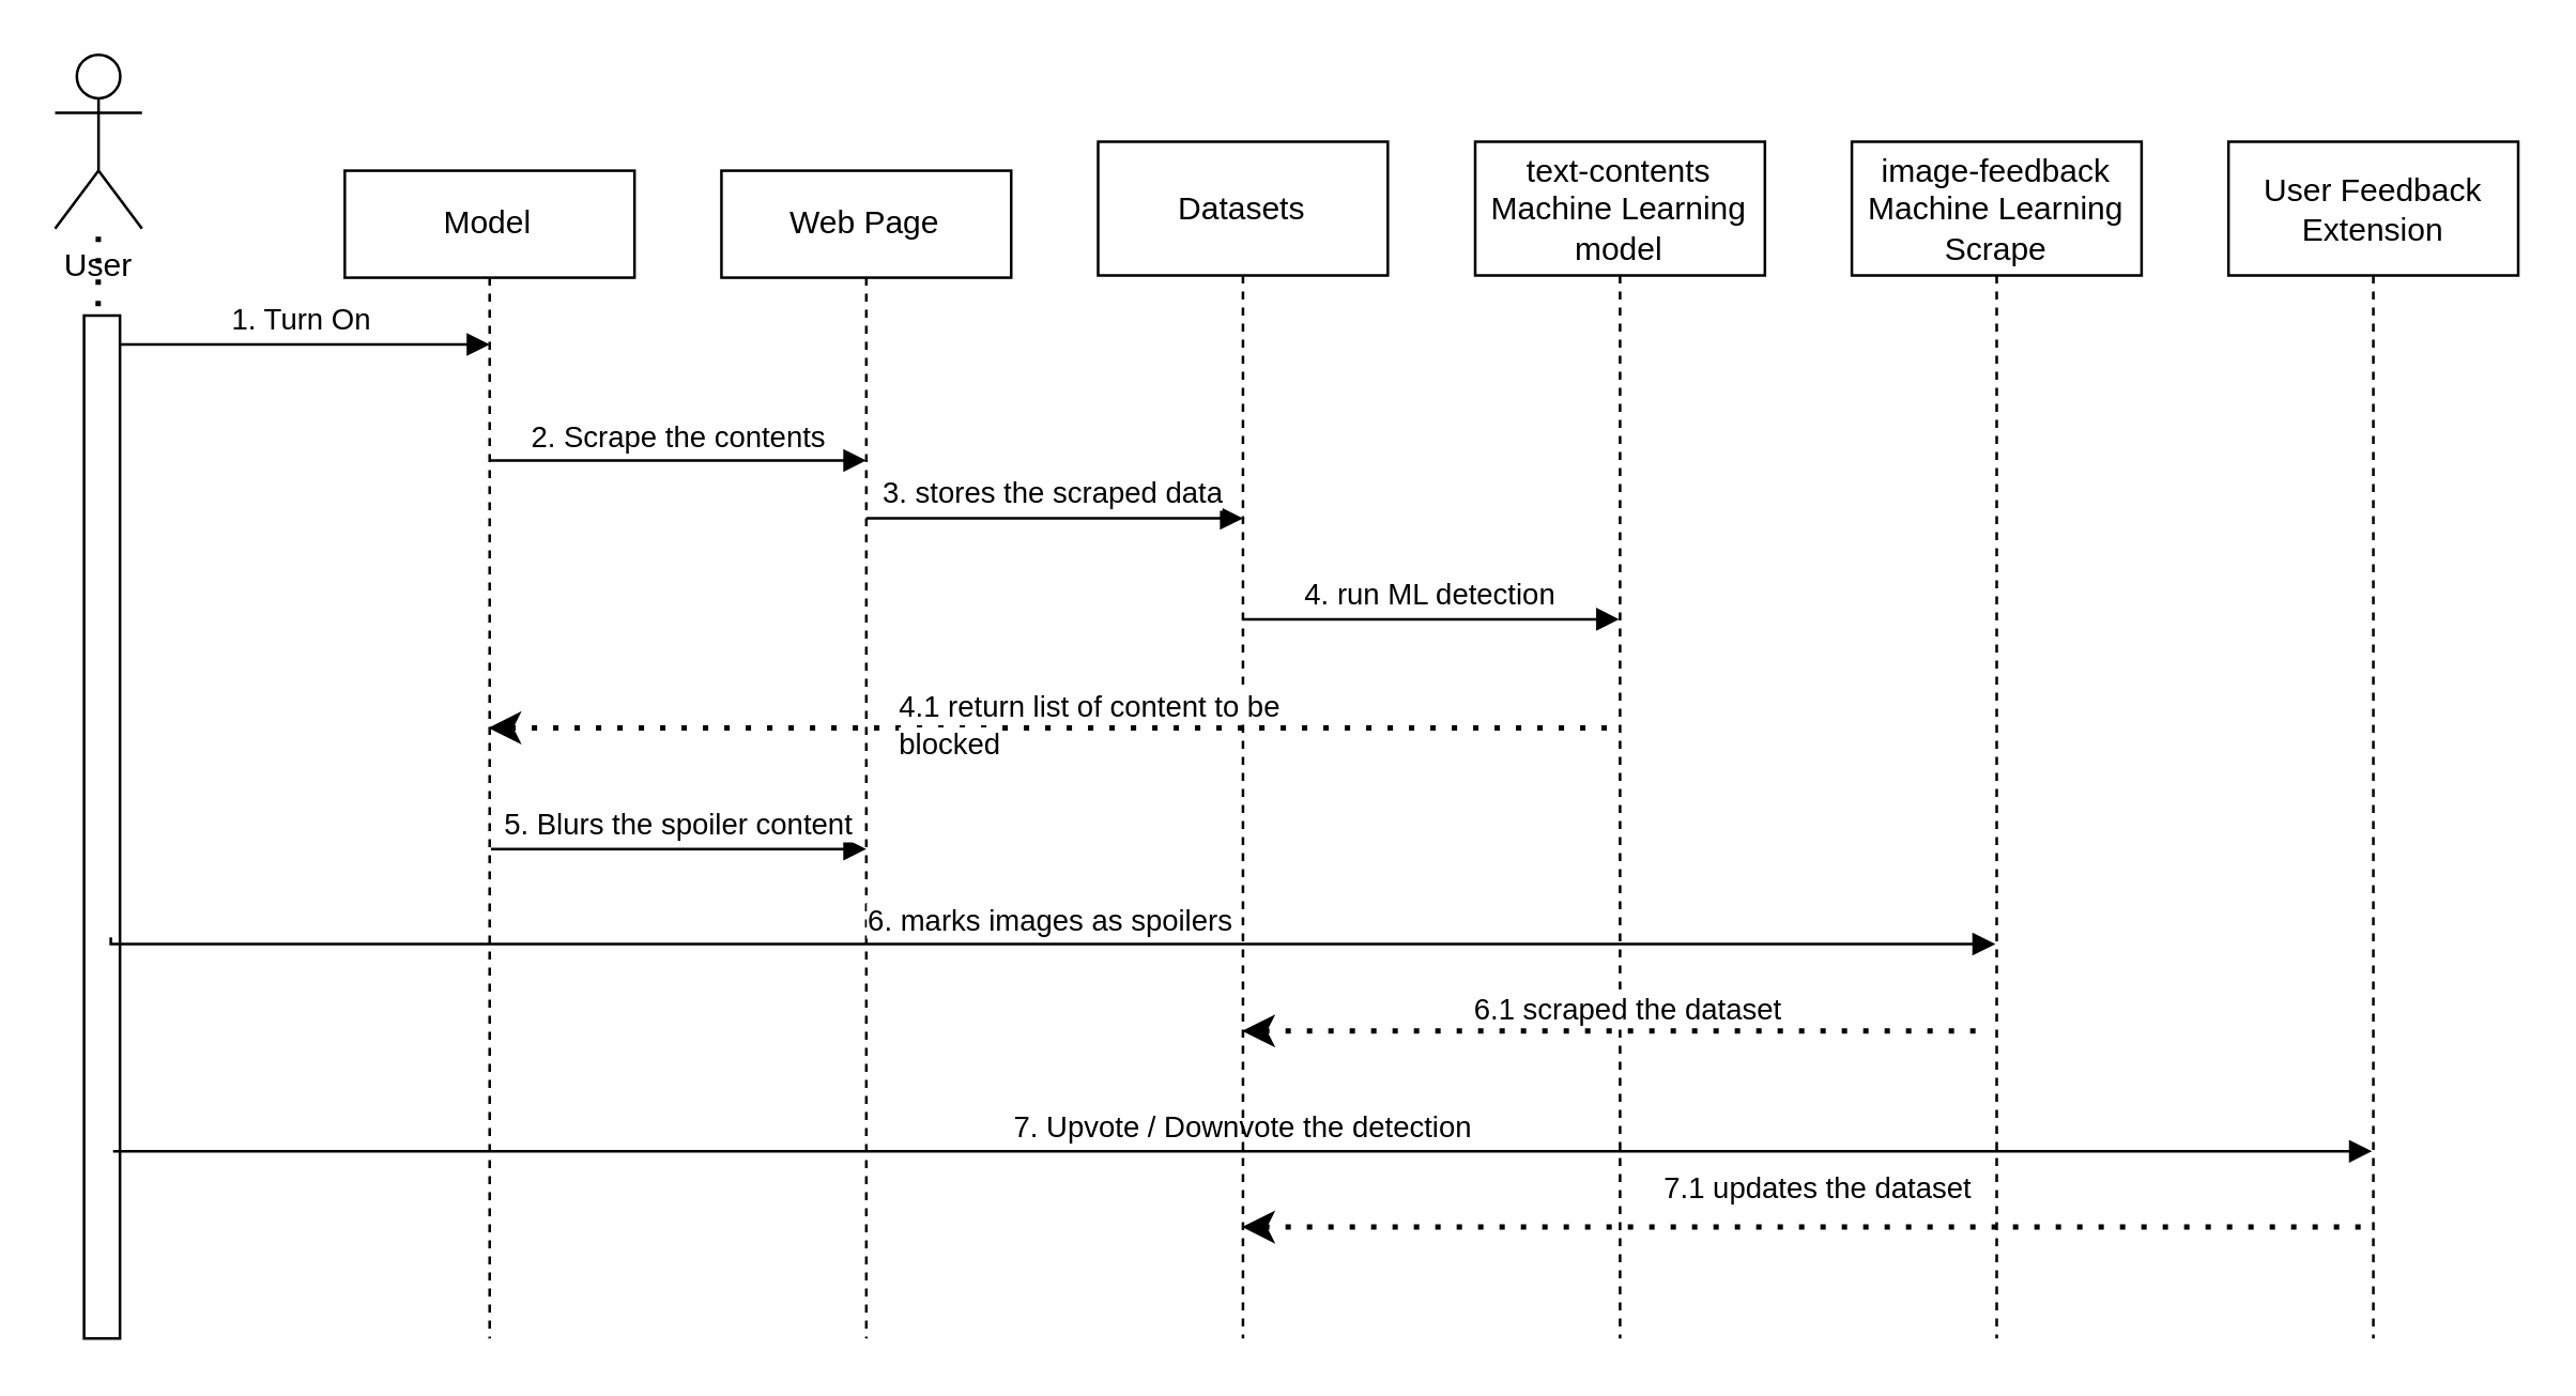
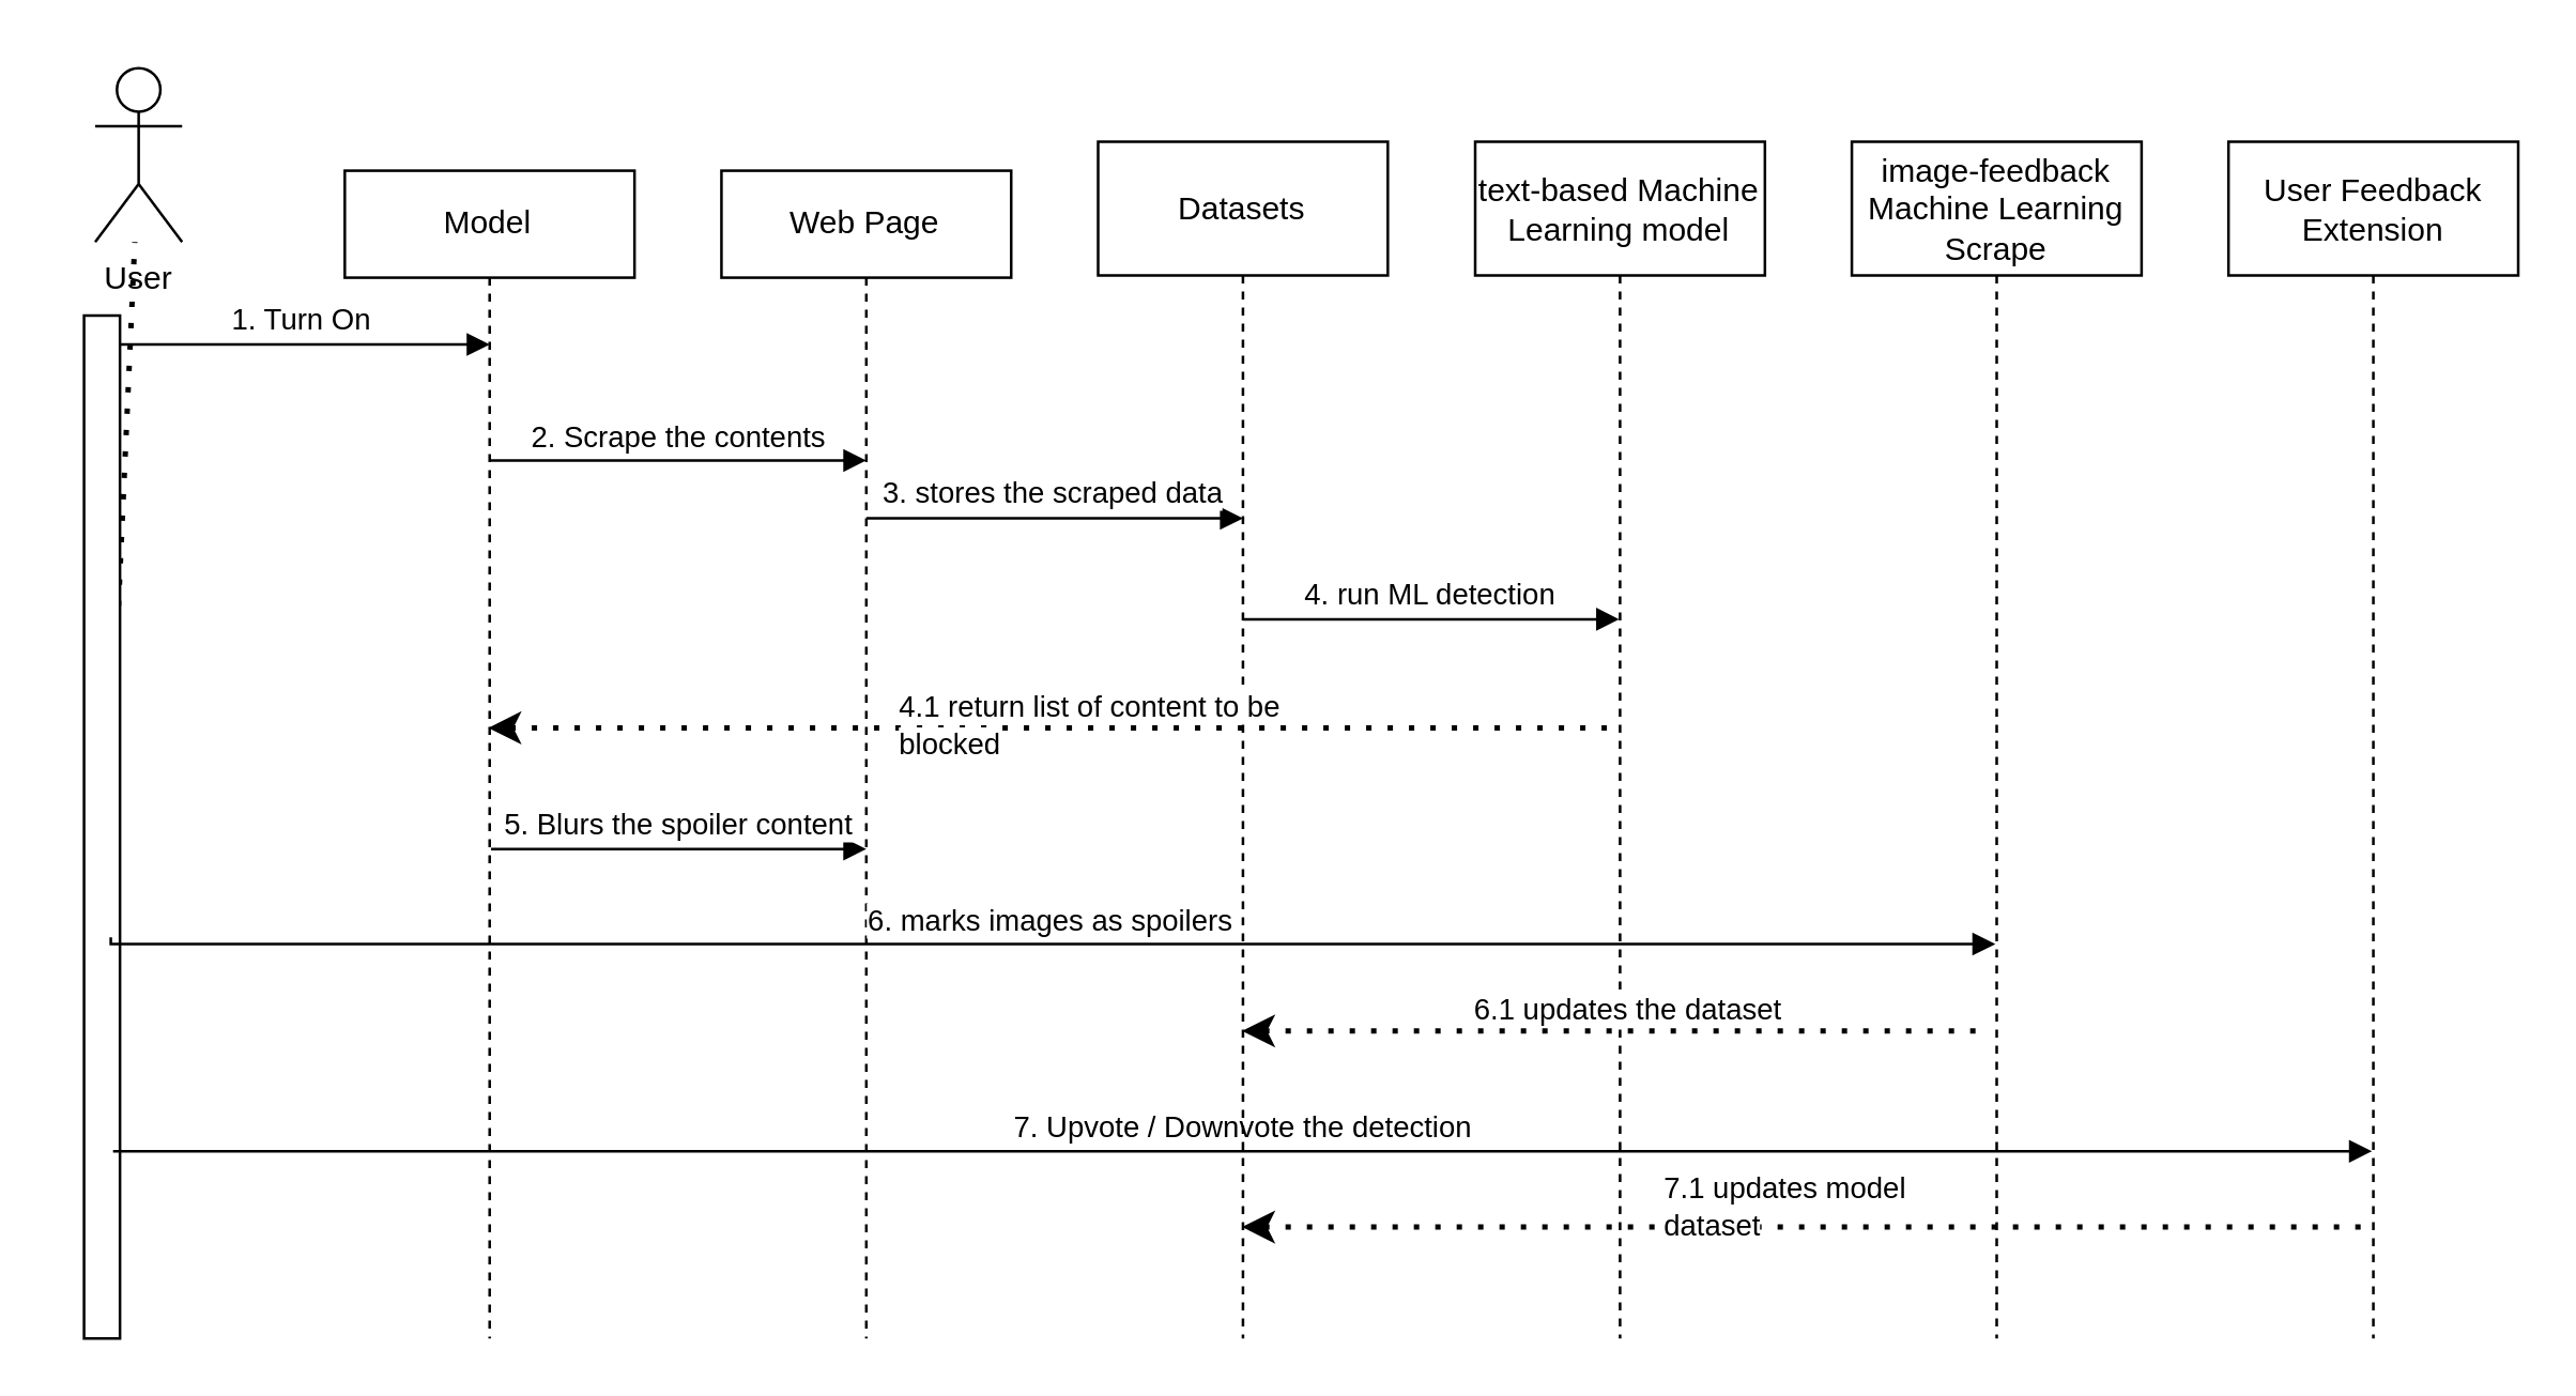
  <mxCell id="0" />
  <mxCell id="1" parent="0" />
  <mxCell id="2" value="" style="group" vertex="1" connectable="0" parent="1"><mxGeometry x="20" y="20" width="921" height="480" as="geometry" /></mxCell>
  <mxCell id="3" value="" style="endArrow=none;dashed=1;html=1;dashPattern=1 3;strokeWidth=2;rounded=0;" edge="1" parent="2" target="5"><mxGeometry width="50" height="50" relative="1" as="geometry"><mxPoint x="15.481" y="390" as="sourcePoint" /><mxPoint x="15.481" y="108.333" as="targetPoint" /></mxGeometry></mxCell>
  <mxCell id="4" value="1. Turn On" style="html=1;verticalAlign=bottom;endArrow=block;edgeStyle=elbowEdgeStyle;elbow=vertical;curved=0;rounded=0;" parent="2" edge="1"><mxGeometry relative="1" as="geometry"><mxPoint x="21.667" y="108.333" as="sourcePoint" /><Array as="points"><mxPoint x="54.167" y="108.333" /></Array><mxPoint x="162.5" y="108.333" as="targetPoint" /></mxGeometry></mxCell>
- <mxCell id="5" value="User" style="shape=umlActor;verticalLabelPosition=bottom;verticalAlign=top;html=1;outlineConnect=0;" vertex="1" parent="2"><mxGeometry width="32.5" height="65" as="geometry" /></mxCell>
+ <mxCell id="5" value="User" style="shape=umlActor;verticalLabelPosition=bottom;verticalAlign=top;html=1;outlineConnect=0;" vertex="1" parent="2"><mxGeometry x="15" y="5" width="32.5" height="65" as="geometry" /></mxCell>
  <mxCell id="6" value="Model" style="shape=umlLifeline;perimeter=lifelinePerimeter;whiteSpace=wrap;html=1;container=0;dropTarget=0;collapsible=0;recursiveResize=0;outlineConnect=0;portConstraint=eastwest;newEdgeStyle={&quot;edgeStyle&quot;:&quot;elbowEdgeStyle&quot;,&quot;elbow&quot;:&quot;vertical&quot;,&quot;curved&quot;:0,&quot;rounded&quot;:0};" vertex="1" parent="2"><mxGeometry x="108.33" y="43.33" width="108.33" height="436.67" as="geometry" /></mxCell>
  <mxCell id="7" value="" style="html=1;points=[];perimeter=orthogonalPerimeter;outlineConnect=0;targetShapes=umlLifeline;portConstraint=eastwest;newEdgeStyle={&quot;edgeStyle&quot;:&quot;elbowEdgeStyle&quot;,&quot;elbow&quot;:&quot;vertical&quot;,&quot;curved&quot;:0,&quot;rounded&quot;:0};container=0;" vertex="1" parent="2"><mxGeometry x="10.83" y="97.5" width="13.43" height="382.5" as="geometry" /></mxCell>
  <mxCell id="8" value="Web Page" style="shape=umlLifeline;perimeter=lifelinePerimeter;whiteSpace=wrap;html=1;container=0;dropTarget=0;collapsible=0;recursiveResize=0;outlineConnect=0;portConstraint=eastwest;newEdgeStyle={&quot;edgeStyle&quot;:&quot;elbowEdgeStyle&quot;,&quot;elbow&quot;:&quot;vertical&quot;,&quot;curved&quot;:0,&quot;rounded&quot;:0};" vertex="1" parent="2"><mxGeometry x="249.17" y="43.33" width="108.33" height="436.67" as="geometry" /></mxCell>
- <mxCell id="9" value="text-contents Machine Learning model" style="shape=umlLifeline;perimeter=lifelinePerimeter;whiteSpace=wrap;html=1;container=0;dropTarget=0;collapsible=0;recursiveResize=0;outlineConnect=0;portConstraint=eastwest;newEdgeStyle={&quot;edgeStyle&quot;:&quot;elbowEdgeStyle&quot;,&quot;elbow&quot;:&quot;vertical&quot;,&quot;curved&quot;:0,&quot;rounded&quot;:0};size=50;" vertex="1" parent="2"><mxGeometry x="531" y="32.5" width="108.33" height="447.5" as="geometry" /></mxCell>
+ <mxCell id="9" value="text-based Machine Learning model" style="shape=umlLifeline;perimeter=lifelinePerimeter;whiteSpace=wrap;html=1;container=0;dropTarget=0;collapsible=0;recursiveResize=0;outlineConnect=0;portConstraint=eastwest;newEdgeStyle={&quot;edgeStyle&quot;:&quot;elbowEdgeStyle&quot;,&quot;elbow&quot;:&quot;vertical&quot;,&quot;curved&quot;:0,&quot;rounded&quot;:0};size=50;" vertex="1" parent="2"><mxGeometry x="531" y="32.5" width="108.33" height="447.5" as="geometry" /></mxCell>
  <mxCell id="10" value="image-feedback Machine Learning Scrape" style="shape=umlLifeline;perimeter=lifelinePerimeter;whiteSpace=wrap;html=1;container=0;dropTarget=0;collapsible=0;recursiveResize=0;outlineConnect=0;portConstraint=eastwest;newEdgeStyle={&quot;edgeStyle&quot;:&quot;elbowEdgeStyle&quot;,&quot;elbow&quot;:&quot;vertical&quot;,&quot;curved&quot;:0,&quot;rounded&quot;:0};size=50;" vertex="1" parent="2"><mxGeometry x="671.83" y="32.5" width="108.33" height="447.5" as="geometry" /></mxCell>
  <mxCell id="11" value="User Feedback Extension" style="shape=umlLifeline;perimeter=lifelinePerimeter;whiteSpace=wrap;html=1;container=0;dropTarget=0;collapsible=0;recursiveResize=0;outlineConnect=0;portConstraint=eastwest;newEdgeStyle={&quot;edgeStyle&quot;:&quot;elbowEdgeStyle&quot;,&quot;elbow&quot;:&quot;vertical&quot;,&quot;curved&quot;:0,&quot;rounded&quot;:0};size=50;" vertex="1" parent="2"><mxGeometry x="812.67" y="32.5" width="108.33" height="447.5" as="geometry" /></mxCell>
  <mxCell id="12" value="6. marks images as spoilers" style="html=1;verticalAlign=bottom;endArrow=block;edgeStyle=elbowEdgeStyle;elbow=vertical;curved=0;rounded=0;exitX=0.846;exitY=0.658;exitDx=0;exitDy=0;exitPerimeter=0;" edge="1" parent="2"><mxGeometry relative="1" as="geometry"><mxPoint x="20.828" y="330.005" as="sourcePoint" /><Array as="points"><mxPoint x="477.497" y="332.54" /></Array><mxPoint x="725.5" y="332.54" as="targetPoint" /></mxGeometry></mxCell>
  <mxCell id="13" value="7. Upvote / Downvote the detection" style="html=1;verticalAlign=bottom;endArrow=block;edgeStyle=elbowEdgeStyle;elbow=vertical;curved=0;rounded=0;" edge="1" parent="2"><mxGeometry relative="1" as="geometry"><mxPoint x="21.667" y="410" as="sourcePoint" /><Array as="points"><mxPoint x="617.5" y="410" /></Array><mxPoint x="866.333" y="410" as="targetPoint" /></mxGeometry></mxCell>
  <mxCell id="14" value="2. Scrape the contents" style="html=1;verticalAlign=bottom;endArrow=block;edgeStyle=elbowEdgeStyle;elbow=vertical;curved=0;rounded=0;" edge="1" parent="2"><mxGeometry relative="1" as="geometry"><mxPoint x="162.5" y="151.667" as="sourcePoint" /><Array as="points"><mxPoint x="195" y="151.667" /></Array><mxPoint x="303.333" y="151.667" as="targetPoint" /></mxGeometry></mxCell>
  <mxCell id="15" value="3. stores the scraped data" style="html=1;verticalAlign=bottom;endArrow=block;edgeStyle=elbowEdgeStyle;elbow=vertical;curved=0;rounded=0;" edge="1" parent="2"><mxGeometry relative="1" as="geometry"><mxPoint x="303.333" y="173.333" as="sourcePoint" /><Array as="points"><mxPoint x="335.833" y="173.333" /></Array><mxPoint x="444.167" y="173.333" as="targetPoint" /></mxGeometry></mxCell>
  <mxCell id="16" value="5. Blurs the spoiler content" style="html=1;verticalAlign=bottom;endArrow=block;edgeStyle=elbowEdgeStyle;elbow=vertical;curved=0;rounded=0;" edge="1" parent="2"><mxGeometry relative="1" as="geometry"><mxPoint x="163" y="297" as="sourcePoint" /><Array as="points"><mxPoint x="195" y="296.997" /></Array><mxPoint x="303.333" y="296.997" as="targetPoint" /></mxGeometry></mxCell>
  <mxCell id="17" value="Datasets" style="shape=umlLifeline;perimeter=lifelinePerimeter;whiteSpace=wrap;html=1;container=0;dropTarget=0;collapsible=0;recursiveResize=0;outlineConnect=0;portConstraint=eastwest;newEdgeStyle={&quot;edgeStyle&quot;:&quot;elbowEdgeStyle&quot;,&quot;elbow&quot;:&quot;vertical&quot;,&quot;curved&quot;:0,&quot;rounded&quot;:0};size=50;" vertex="1" parent="2"><mxGeometry x="390" y="32.5" width="108.33" height="447.5" as="geometry" /></mxCell>
  <mxCell id="18" value="4. run ML detection" style="html=1;verticalAlign=bottom;endArrow=block;edgeStyle=elbowEdgeStyle;elbow=vertical;curved=0;rounded=0;" edge="1" parent="2"><mxGeometry relative="1" as="geometry"><mxPoint x="444.003" y="211.053" as="sourcePoint" /><Array as="points"><mxPoint x="476.503" y="211.053" /></Array><mxPoint x="584.837" y="211.053" as="targetPoint" /></mxGeometry></mxCell>
  <mxCell id="19" value="" style="group" vertex="1" connectable="0" parent="2"><mxGeometry x="212.67" y="230" width="373.33" height="43.33" as="geometry" /></mxCell>
  <mxCell id="20" value="" style="endArrow=none;dashed=1;html=1;dashPattern=1 3;strokeWidth=2;rounded=0;startArrow=classic;startFill=1;" edge="1" parent="19" source="6"><mxGeometry width="50" height="50" relative="1" as="geometry"><mxPoint x="142.221" y="21.665" as="sourcePoint" /><mxPoint x="373.33" y="21.665" as="targetPoint" /></mxGeometry></mxCell>
  <mxCell id="21" value="&lt;span style=&quot;color: rgb(0, 0, 0); font-family: Helvetica; font-size: 11px; font-style: normal; font-variant-ligatures: normal; font-variant-caps: normal; font-weight: 400; letter-spacing: normal; orphans: 2; text-align: center; text-indent: 0px; text-transform: none; widows: 2; word-spacing: 0px; -webkit-text-stroke-width: 0px; background-color: rgb(255, 255, 255); text-decoration-thickness: initial; text-decoration-style: initial; text-decoration-color: initial; float: none; display: inline !important;&quot;&gt;4.1 return list of content to be blocked&lt;/span&gt;" style="text;whiteSpace=wrap;html=1;" vertex="1" parent="19"><mxGeometry x="101.66" width="170" height="43.33" as="geometry" /></mxCell>
- <mxCell id="22" value="&lt;span style=&quot;color: rgb(0, 0, 0); font-family: Helvetica; font-size: 11px; font-style: normal; font-variant-ligatures: normal; font-variant-caps: normal; font-weight: 400; letter-spacing: normal; orphans: 2; text-align: center; text-indent: 0px; text-transform: none; widows: 2; word-spacing: 0px; -webkit-text-stroke-width: 0px; background-color: rgb(255, 255, 255); text-decoration-thickness: initial; text-decoration-style: initial; text-decoration-color: initial; float: none; display: inline !important;&quot;&gt;6.1 scraped the dataset&lt;/span&gt;" style="text;whiteSpace=wrap;html=1;" vertex="1" parent="2"><mxGeometry x="529.33" y="343.33" width="120.67" height="43.33" as="geometry" /></mxCell>
+ <mxCell id="22" value="&lt;span style=&quot;color: rgb(0, 0, 0); font-family: Helvetica; font-size: 11px; font-style: normal; font-variant-ligatures: normal; font-variant-caps: normal; font-weight: 400; letter-spacing: normal; orphans: 2; text-align: center; text-indent: 0px; text-transform: none; widows: 2; word-spacing: 0px; -webkit-text-stroke-width: 0px; background-color: rgb(255, 255, 255); text-decoration-thickness: initial; text-decoration-style: initial; text-decoration-color: initial; float: none; display: inline !important;&quot;&gt;6.1 updates the dataset&lt;/span&gt;" style="text;whiteSpace=wrap;html=1;" vertex="1" parent="2"><mxGeometry x="529.33" y="343.33" width="120.67" height="43.33" as="geometry" /></mxCell>
  <mxCell id="23" value="" style="endArrow=none;dashed=1;html=1;dashPattern=1 3;strokeWidth=2;rounded=0;startArrow=classic;startFill=1;" edge="1" parent="2"><mxGeometry width="50" height="50" relative="1" as="geometry"><mxPoint x="443.832" y="364.995" as="sourcePoint" /><mxPoint x="723.69" y="364.995" as="targetPoint" /></mxGeometry></mxCell>
  <mxCell id="24" value="" style="endArrow=none;dashed=1;html=1;dashPattern=1 3;strokeWidth=2;rounded=0;startArrow=classic;startFill=1;" edge="1" parent="2"><mxGeometry width="50" height="50" relative="1" as="geometry"><mxPoint x="443.832" y="438.335" as="sourcePoint" /><mxPoint x="865.86" y="438.335" as="targetPoint" /></mxGeometry></mxCell>
- <mxCell id="25" value="&lt;span style=&quot;color: rgb(0, 0, 0); font-family: Helvetica; font-size: 11px; font-style: normal; font-variant-ligatures: normal; font-variant-caps: normal; font-weight: 400; letter-spacing: normal; orphans: 2; text-align: center; text-indent: 0px; text-transform: none; widows: 2; word-spacing: 0px; -webkit-text-stroke-width: 0px; background-color: rgb(255, 255, 255); text-decoration-thickness: initial; text-decoration-style: initial; text-decoration-color: initial; float: none; display: inline !important;&quot;&gt;7.1 updates the dataset&lt;/span&gt;" style="text;whiteSpace=wrap;html=1;" vertex="1" parent="2"><mxGeometry x="600" y="410" width="130" height="43.33" as="geometry" /></mxCell>
+ <mxCell id="25" value="&lt;span style=&quot;color: rgb(0, 0, 0); font-family: Helvetica; font-size: 11px; font-style: normal; font-variant-ligatures: normal; font-variant-caps: normal; font-weight: 400; letter-spacing: normal; orphans: 2; text-align: center; text-indent: 0px; text-transform: none; widows: 2; word-spacing: 0px; -webkit-text-stroke-width: 0px; background-color: rgb(255, 255, 255); text-decoration-thickness: initial; text-decoration-style: initial; text-decoration-color: initial; float: none; display: inline !important;&quot;&gt;7.1 updates model dataset&lt;/span&gt;" style="text;whiteSpace=wrap;html=1;" vertex="1" parent="2"><mxGeometry x="600" y="410" width="130" height="43.33" as="geometry" /></mxCell>
